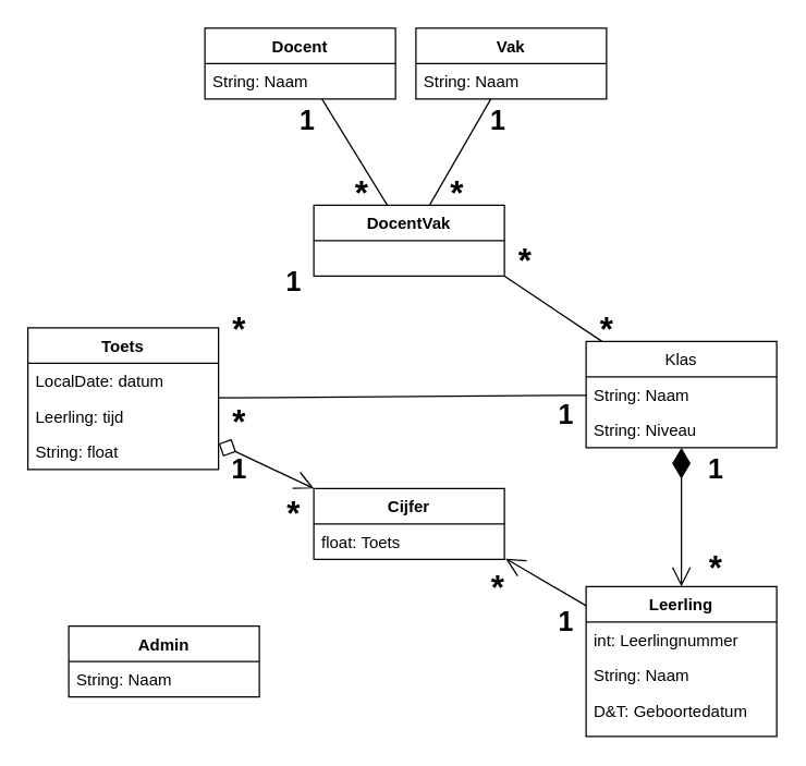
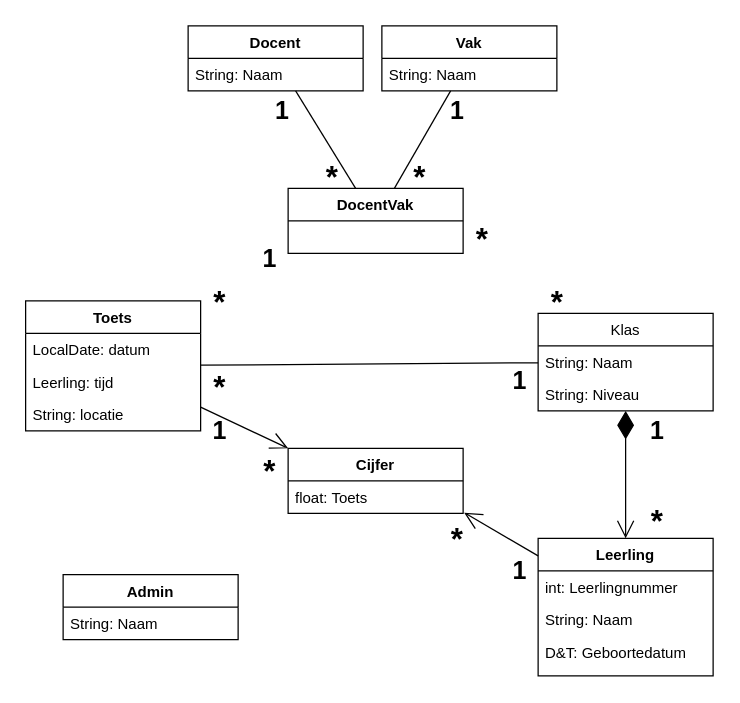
  <mxCell id="0" />
  <mxCell id="1" parent="0" />
  <mxCell id="2" value="" style="endArrow=open;endFill=1;endSize=12;html=1;startArrow=diamondThin;startFill=1;sourcePerimeterSpacing=0;startSize=20;" parent="1" source="20" target="23" edge="1"><mxGeometry width="160" relative="1" as="geometry"><mxPoint x="570" y="380" as="sourcePoint" /><mxPoint y="380" as="targetPoint" x="730" /></mxGeometry></mxCell>
  <mxCell id="3" value="1" style="text;html=1;align=center;verticalAlign=middle;resizable=0;points=[];autosize=1;fontSize=20;fontStyle=1" parent="1" vertex="1"><mxGeometry x="510" y="328" width="30" height="30" as="geometry" /></mxCell>
  <mxCell id="4" value="" style="endArrow=open;html=1;endFill=0;startSize=20;endSize=12;entryX=1.006;entryY=0.977;entryDx=0;entryDy=0;entryPerimeter=0;" parent="1" source="23" target="30" edge="1"><mxGeometry width="50" height="50" relative="1" as="geometry"><mxPoint x="440" y="280" as="sourcePoint" /><mxPoint x="270" y="610" as="targetPoint" /></mxGeometry></mxCell>
- <mxCell id="5" value="" style="endArrow=diamond;html=1;endFill=0;startArrow=open;startFill=0;endSize=12;startSize=12;exitX=0;exitY=0;exitDx=0;exitDy=0;" parent="1" source="29" target="42" edge="1"><mxGeometry width="50" height="50" relative="1" as="geometry"><mxPoint x="-110" y="430" as="sourcePoint" /><mxPoint x="-60" y="380" as="targetPoint" /></mxGeometry></mxCell>
+ <mxCell id="5" value="" style="endArrow=none;html=1;endFill=0;startArrow=open;startFill=0;endSize=12;startSize=12;exitX=0;exitY=0;exitDx=0;exitDy=0;" parent="1" source="29" target="42" edge="1"><mxGeometry width="50" height="50" relative="1" as="geometry"><mxPoint x="-110" y="430" as="sourcePoint" /><mxPoint x="-60" y="380" as="targetPoint" /></mxGeometry></mxCell>
  <mxCell id="6" value="&lt;font style=&quot;font-size: 20px&quot;&gt;1&lt;/font&gt;" style="text;html=1;align=center;verticalAlign=middle;resizable=0;points=[];autosize=1;fontStyle=1;fontSize=20;" parent="1" vertex="1"><mxGeometry x="400" y="440" width="30" height="30" as="geometry" /></mxCell>
  <mxCell id="7" value="&lt;b&gt;1&lt;/b&gt;" style="text;html=1;align=center;verticalAlign=middle;resizable=0;points=[];autosize=1;fontSize=20;" parent="1" vertex="1"><mxGeometry x="160" y="328" width="30" height="30" as="geometry" /></mxCell>
  <mxCell id="8" value="&lt;b style=&quot;font-size: 25px;&quot;&gt;*&lt;/b&gt;" style="text;html=1;align=center;verticalAlign=middle;resizable=0;points=[];autosize=1;fontSize=25;" parent="1" vertex="1"><mxGeometry x="200" y="355" width="30" height="40" as="geometry" /></mxCell>
  <mxCell id="9" value="" style="endArrow=none;html=1;" parent="1" source="36" target="31" edge="1"><mxGeometry width="50" height="50" relative="1" as="geometry"><mxPoint x="280" y="230" as="sourcePoint" /><mxPoint x="330" y="180" as="targetPoint" /></mxGeometry></mxCell>
  <mxCell id="10" value="" style="endArrow=none;html=1;" parent="1" source="31" target="38" edge="1"><mxGeometry width="50" height="50" relative="1" as="geometry"><mxPoint x="280" y="230" as="sourcePoint" /><mxPoint x="330" y="180" as="targetPoint" /></mxGeometry></mxCell>
- <mxCell id="11" value="" style="endArrow=none;html=1;entryX=1;entryY=1;entryDx=0;entryDy=0;" parent="1" source="20" target="31" edge="1"><mxGeometry width="50" height="50" relative="1" as="geometry"><mxPoint x="280" y="230" as="sourcePoint" /><mxPoint x="411" y="44" as="targetPoint" /></mxGeometry></mxCell>
  <mxCell id="12" value="&lt;b&gt;1&lt;/b&gt;" style="text;html=1;align=center;verticalAlign=middle;resizable=0;points=[];autosize=1;fontSize=20;" parent="1" vertex="1"><mxGeometry x="350" y="72" width="30" height="30" as="geometry" /></mxCell>
  <mxCell id="13" value="&lt;b style=&quot;font-size: 25px;&quot;&gt;*&lt;/b&gt;" style="text;html=1;align=center;verticalAlign=middle;resizable=0;points=[];autosize=1;fontSize=25;" parent="1" vertex="1"><mxGeometry x="350" y="410" width="30" height="40" as="geometry" /></mxCell>
  <mxCell id="14" value="&lt;b style=&quot;font-size: 25px;&quot;&gt;*&lt;/b&gt;" style="text;html=1;align=center;verticalAlign=middle;resizable=0;points=[];autosize=1;fontSize=25;" parent="1" vertex="1"><mxGeometry x="510" y="395" width="30" height="40" as="geometry" /></mxCell>
  <mxCell id="15" value="&lt;b style=&quot;font-size: 25px;&quot;&gt;*&lt;/b&gt;" style="text;html=1;align=center;verticalAlign=middle;resizable=0;points=[];autosize=1;fontSize=25;" parent="1" vertex="1"><mxGeometry x="250" y="120" width="30" height="40" as="geometry" /></mxCell>
  <mxCell id="16" value="&lt;b style=&quot;font-size: 25px;&quot;&gt;*&lt;/b&gt;" style="text;html=1;align=center;verticalAlign=middle;resizable=0;points=[];autosize=1;fontSize=25;" parent="1" vertex="1"><mxGeometry x="320" y="120" width="30" height="40" as="geometry" /></mxCell>
  <mxCell id="17" value="&lt;b&gt;1&lt;/b&gt;" style="text;html=1;align=center;verticalAlign=middle;resizable=0;points=[];autosize=1;fontSize=20;" parent="1" vertex="1"><mxGeometry x="210" y="72" width="30" height="30" as="geometry" /></mxCell>
  <mxCell id="18" value="&lt;b style=&quot;font-size: 25px;&quot;&gt;*&lt;/b&gt;" style="text;html=1;align=center;verticalAlign=middle;resizable=0;points=[];autosize=1;fontSize=25;" parent="1" vertex="1"><mxGeometry x="160" y="220" width="30" height="40" as="geometry" /></mxCell>
  <mxCell id="19" value="&lt;b style=&quot;font-size: 25px;&quot;&gt;*&lt;/b&gt;" style="text;html=1;align=center;verticalAlign=middle;resizable=0;points=[];autosize=1;fontSize=25;" parent="1" vertex="1"><mxGeometry x="430" y="220" width="30" height="40" as="geometry" /></mxCell>
  <mxCell id="20" value="Klas" style="swimlane;fontStyle=0;childLayout=stackLayout;horizontal=1;startSize=26;fillColor=none;horizontalStack=0;resizeParent=1;resizeParentMax=0;resizeLast=0;collapsible=1;marginBottom=0;" parent="1" vertex="1"><mxGeometry x="430" y="250" width="140" height="78" as="geometry" /></mxCell>
  <mxCell id="21" value="String: Naam" style="text;strokeColor=none;fillColor=none;align=left;verticalAlign=top;spacingLeft=4;spacingRight=4;overflow=hidden;rotatable=0;points=[[0,0.5],[1,0.5]];portConstraint=eastwest;" parent="20" vertex="1"><mxGeometry y="26" width="140" height="26" as="geometry" /></mxCell>
  <mxCell id="22" value="String: Niveau" style="text;strokeColor=none;fillColor=none;align=left;verticalAlign=top;spacingLeft=4;spacingRight=4;overflow=hidden;rotatable=0;points=[[0,0.5],[1,0.5]];portConstraint=eastwest;" parent="20" vertex="1"><mxGeometry y="52" width="140" height="26" as="geometry" /></mxCell>
  <mxCell id="23" value="Leerling" style="swimlane;fontStyle=1;childLayout=stackLayout;horizontal=1;startSize=26;fillColor=none;horizontalStack=0;resizeParent=1;resizeParentMax=0;resizeLast=0;collapsible=1;marginBottom=0;" parent="1" vertex="1"><mxGeometry x="430" y="430" width="140" height="110" as="geometry" /></mxCell>
  <mxCell id="24" value="int: Leerlingnummer" style="text;strokeColor=none;fillColor=none;align=left;verticalAlign=top;spacingLeft=4;spacingRight=4;overflow=hidden;rotatable=0;points=[[0,0.5],[1,0.5]];portConstraint=eastwest;" parent="23" vertex="1"><mxGeometry y="26" width="140" height="26" as="geometry" /></mxCell>
  <mxCell id="25" value="String: Naam" style="text;strokeColor=none;fillColor=none;align=left;verticalAlign=top;spacingLeft=4;spacingRight=4;overflow=hidden;rotatable=0;points=[[0,0.5],[1,0.5]];portConstraint=eastwest;" parent="23" vertex="1"><mxGeometry y="52" width="140" height="26" as="geometry" /></mxCell>
  <mxCell id="26" value="D&amp;T: Geboortedatum" style="text;strokeColor=none;fillColor=none;align=left;verticalAlign=top;spacingLeft=4;spacingRight=4;overflow=hidden;rotatable=0;points=[[0,0.5],[1,0.5]];portConstraint=eastwest;" parent="23" vertex="1"><mxGeometry y="78" width="140" height="32" as="geometry" /></mxCell>
  <mxCell id="27" value="Admin&#10;" style="swimlane;fontStyle=1;align=center;verticalAlign=top;childLayout=stackLayout;horizontal=1;startSize=26;horizontalStack=0;resizeParent=1;resizeParentMax=0;resizeLast=0;collapsible=1;marginBottom=0;" parent="1" vertex="1"><mxGeometry x="50" y="459" width="140" height="52" as="geometry" /></mxCell>
  <mxCell id="28" value="String: Naam" style="text;strokeColor=none;fillColor=none;align=left;verticalAlign=top;spacingLeft=4;spacingRight=4;overflow=hidden;rotatable=0;points=[[0,0.5],[1,0.5]];portConstraint=eastwest;" parent="27" vertex="1"><mxGeometry y="26" width="140" height="26" as="geometry" /></mxCell>
  <mxCell id="29" value="Cijfer" style="swimlane;fontStyle=1;childLayout=stackLayout;horizontal=1;startSize=26;fillColor=none;horizontalStack=0;resizeParent=1;resizeParentMax=0;resizeLast=0;collapsible=1;marginBottom=0;" parent="1" vertex="1"><mxGeometry x="230" y="358" width="140" height="52" as="geometry" /></mxCell>
  <mxCell id="30" value="float: Toets" style="text;strokeColor=none;fillColor=none;align=left;verticalAlign=top;spacingLeft=4;spacingRight=4;overflow=hidden;rotatable=0;points=[[0,0.5],[1,0.5]];portConstraint=eastwest;" parent="29" vertex="1"><mxGeometry y="26" width="140" height="26" as="geometry" /></mxCell>
  <mxCell id="31" value="DocentVak" style="swimlane;fontStyle=1;childLayout=stackLayout;horizontal=1;startSize=26;fillColor=none;horizontalStack=0;resizeParent=1;resizeParentMax=0;resizeLast=0;collapsible=1;marginBottom=0;" parent="1" vertex="1"><mxGeometry x="230" y="150" width="140" height="52" as="geometry" /></mxCell>
  <mxCell id="32" value="     " style="text;strokeColor=none;fillColor=none;align=left;verticalAlign=top;spacingLeft=4;spacingRight=4;overflow=hidden;rotatable=0;points=[[0,0.5],[1,0.5]];portConstraint=eastwest;" parent="31" vertex="1"><mxGeometry y="26" width="140" height="26" as="geometry" /></mxCell>
  <mxCell id="33" value="&lt;b&gt;1&lt;/b&gt;" style="text;html=1;align=center;verticalAlign=middle;resizable=0;points=[];autosize=1;fontSize=20;" parent="1" vertex="1"><mxGeometry x="200" y="190" width="30" height="30" as="geometry" /></mxCell>
  <mxCell id="34" value="&lt;b style=&quot;font-size: 25px;&quot;&gt;*&lt;/b&gt;" style="text;html=1;align=center;verticalAlign=middle;resizable=0;points=[];autosize=1;fontSize=25;" parent="1" vertex="1"><mxGeometry x="370" y="170" width="30" height="40" as="geometry" /></mxCell>
  <mxCell id="35" value="" style="endArrow=none;html=1;" parent="1" source="42" target="20" edge="1"><mxGeometry width="50" height="50" relative="1" as="geometry"><mxPoint x="185.575" y="260" as="sourcePoint" /><mxPoint x="266.283" y="212" as="targetPoint" /></mxGeometry></mxCell>
  <mxCell id="36" value="Docent" style="swimlane;fontStyle=1;childLayout=stackLayout;horizontal=1;startSize=26;fillColor=none;horizontalStack=0;resizeParent=1;resizeParentMax=0;resizeLast=0;collapsible=1;marginBottom=0;" parent="1" vertex="1"><mxGeometry x="150" y="20" width="140" height="52" as="geometry" /></mxCell>
  <mxCell id="37" value="String: Naam" style="text;strokeColor=none;fillColor=none;align=left;verticalAlign=top;spacingLeft=4;spacingRight=4;overflow=hidden;rotatable=0;points=[[0,0.5],[1,0.5]];portConstraint=eastwest;" parent="36" vertex="1"><mxGeometry y="26" width="140" height="26" as="geometry" /></mxCell>
  <mxCell id="38" value="Vak" style="swimlane;fontStyle=1;childLayout=stackLayout;horizontal=1;startSize=26;fillColor=none;horizontalStack=0;resizeParent=1;resizeParentMax=0;resizeLast=0;collapsible=1;marginBottom=0;" parent="1" vertex="1"><mxGeometry x="305" y="20" width="140" height="52" as="geometry" /></mxCell>
  <mxCell id="39" value="String: Naam" style="text;strokeColor=none;fillColor=none;align=left;verticalAlign=top;spacingLeft=4;spacingRight=4;overflow=hidden;rotatable=0;points=[[0,0.5],[1,0.5]];portConstraint=eastwest;" parent="38" vertex="1"><mxGeometry y="26" width="140" height="26" as="geometry" /></mxCell>
  <mxCell id="40" value="&lt;b style=&quot;font-size: 25px;&quot;&gt;*&lt;/b&gt;" style="text;html=1;align=center;verticalAlign=middle;resizable=0;points=[];autosize=1;fontSize=25;" parent="1" vertex="1"><mxGeometry x="160" y="288" width="30" height="40" as="geometry" /></mxCell>
  <mxCell id="41" value="&lt;b&gt;1&lt;/b&gt;" style="text;html=1;align=center;verticalAlign=middle;resizable=0;points=[];autosize=1;fontSize=20;" parent="1" vertex="1"><mxGeometry x="400" y="288" width="30" height="30" as="geometry" /></mxCell>
  <mxCell id="42" value="Toets" style="swimlane;fontStyle=1;childLayout=stackLayout;horizontal=1;startSize=26;fillColor=none;horizontalStack=0;resizeParent=1;resizeParentMax=0;resizeLast=0;collapsible=1;marginBottom=0;" parent="1" vertex="1"><mxGeometry x="20" y="240" width="140" height="104" as="geometry" /></mxCell>
  <mxCell id="43" value="LocalDate: datum" style="text;strokeColor=none;fillColor=none;align=left;verticalAlign=top;spacingLeft=4;spacingRight=4;overflow=hidden;rotatable=0;points=[[0,0.5],[1,0.5]];portConstraint=eastwest;" parent="42" vertex="1"><mxGeometry y="26" width="140" height="26" as="geometry" /></mxCell>
  <mxCell id="44" value="Leerling: tijd" style="text;strokeColor=none;fillColor=none;align=left;verticalAlign=top;spacingLeft=4;spacingRight=4;overflow=hidden;rotatable=0;points=[[0,0.5],[1,0.5]];portConstraint=eastwest;" parent="42" vertex="1"><mxGeometry y="52" width="140" height="26" as="geometry" /></mxCell>
- <mxCell id="45" value="String: float" style="text;strokeColor=none;fillColor=none;align=left;verticalAlign=top;spacingLeft=4;spacingRight=4;overflow=hidden;rotatable=0;points=[[0,0.5],[1,0.5]];portConstraint=eastwest;" parent="42" vertex="1"><mxGeometry y="78" width="140" height="26" as="geometry" /></mxCell>
+ <mxCell id="45" value="String: locatie" style="text;strokeColor=none;fillColor=none;align=left;verticalAlign=top;spacingLeft=4;spacingRight=4;overflow=hidden;rotatable=0;points=[[0,0.5],[1,0.5]];portConstraint=eastwest;" parent="42" vertex="1"><mxGeometry y="78" width="140" height="26" as="geometry" /></mxCell>
